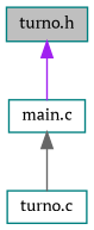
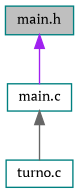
  digraph {
    fontname="PT Serif"
    node [color=teal fillcolor=white fontname="PT Serif" fontsize=10 shape=record style=filled]
    edge [dir=back fontname="PT Serif" fontsize=10 labelfontname=Helvetica labelfontsize=10 style=solid]
-   n1 [fillcolor=grey75 fontcolor=black height=0.2 label="turno.h" width=0.4]
+   n1 [fillcolor=grey75 fontcolor=black height=0.2 label="main.h" width=0.4]
    n2 [height=0.2 label="main.c" width=0.4]
    n3 [height=0.2 label="turno.c" width=0.4]
    n1 -> n2 [color=purple]
    n2 -> n3 [color=gray40]
  }
